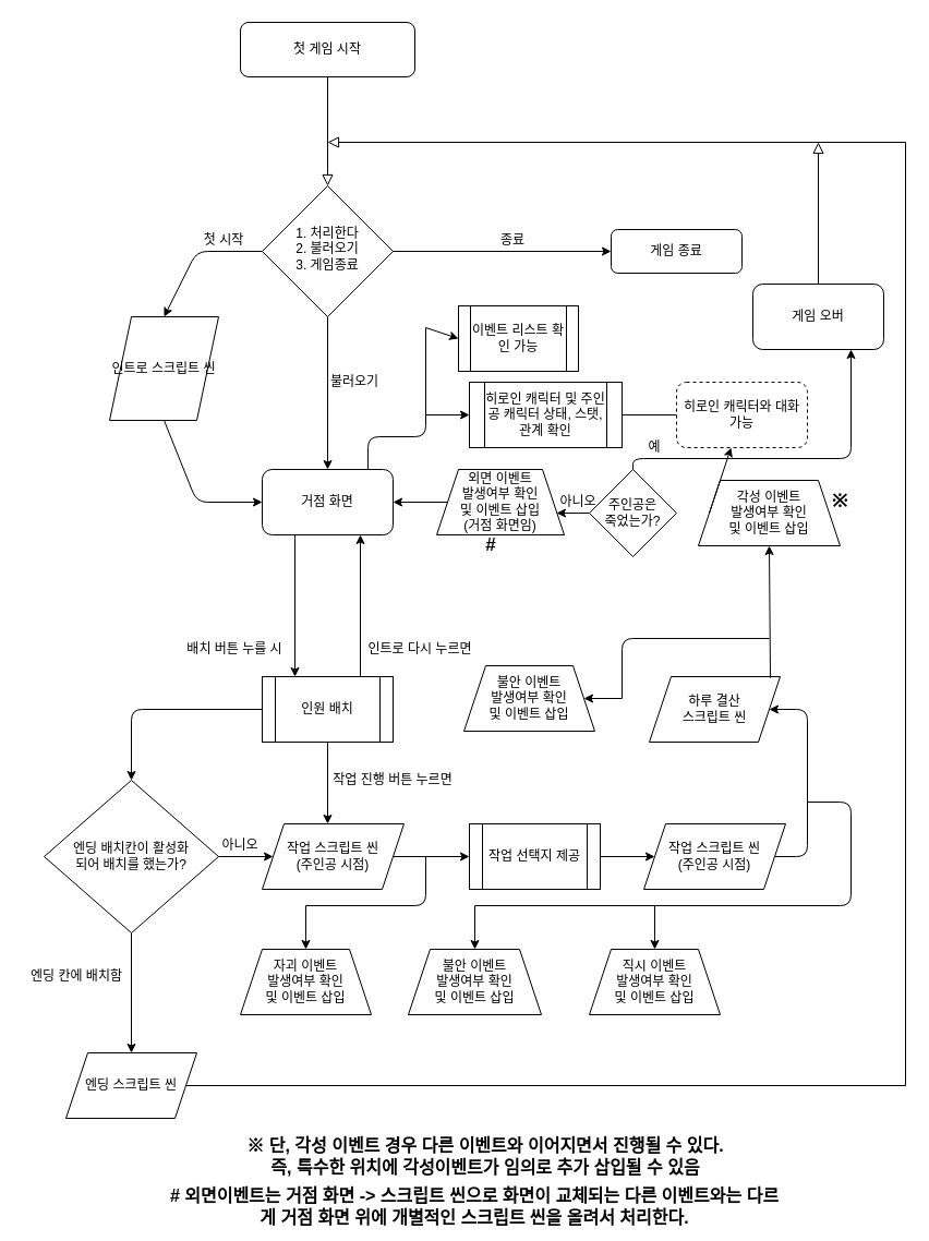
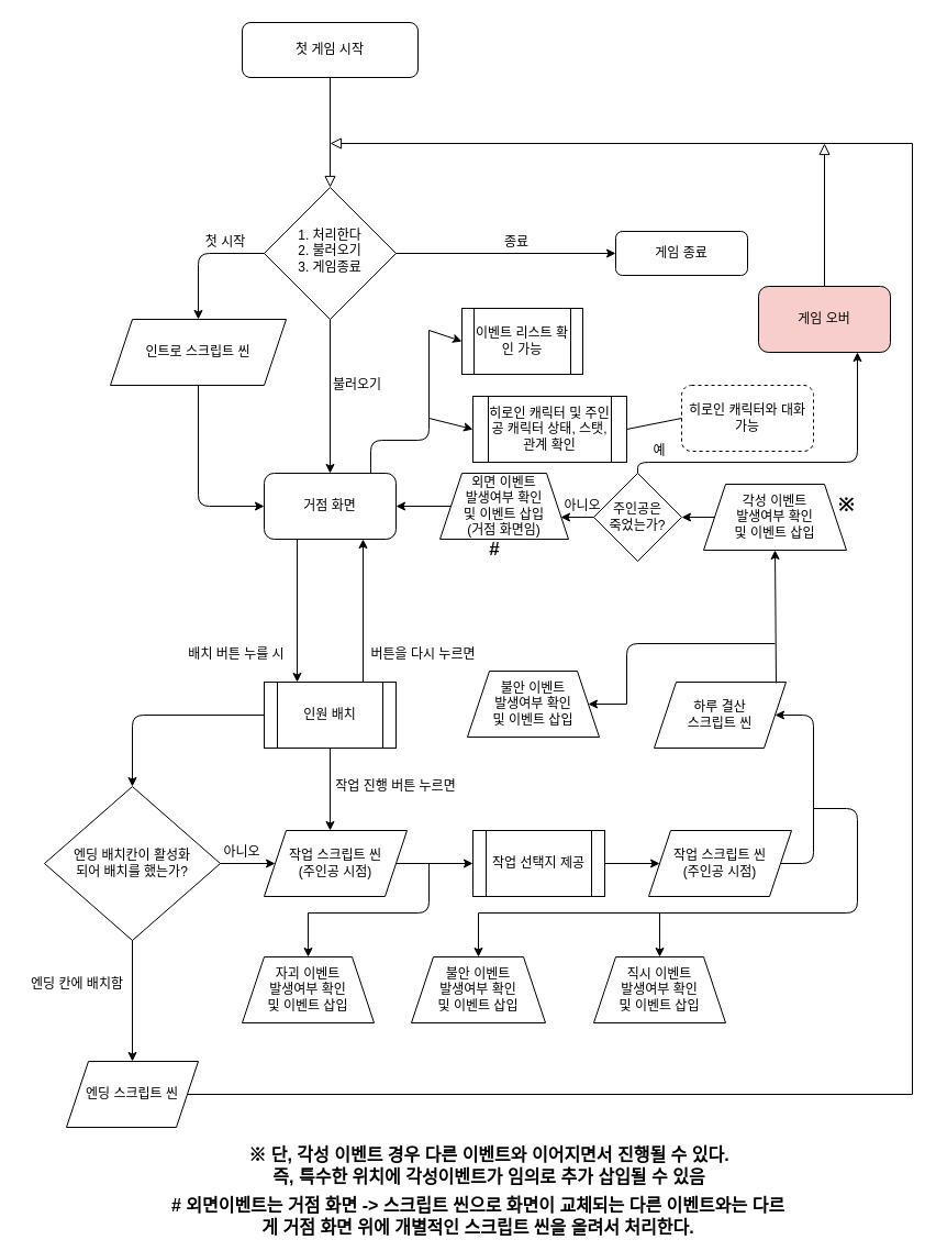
  <mxCell id="0" />
  <mxCell id="1" parent="0" />
  <mxCell id="2" value="" style="rounded=0;html=1;jettySize=auto;orthogonalLoop=1;fontSize=11;endArrow=block;endFill=0;endSize=8;strokeWidth=1;shadow=0;labelBackgroundColor=none;edgeStyle=orthogonalEdgeStyle;" parent="1" source="3" target="4" edge="1"><mxGeometry relative="1" as="geometry" /></mxCell>
  <mxCell id="3" value="첫 게임 시작" style="rounded=1;whiteSpace=wrap;html=1;fontSize=12;glass=0;strokeWidth=1;shadow=0;" parent="1" vertex="1"><mxGeometry x="220" y="20" width="160" height="50" as="geometry" /></mxCell>
  <mxCell id="4" value="1. 처리한다&lt;br&gt;2. 불러오기&lt;br&gt;3. 게임종료" style="rhombus;whiteSpace=wrap;html=1;shadow=0;fontFamily=Helvetica;fontSize=12;align=center;strokeWidth=1;spacing=6;spacingTop=-4;" parent="1" vertex="1"><mxGeometry x="240" y="170" width="120" height="120" as="geometry" /></mxCell>
  <mxCell id="5" value="게임 종료" style="rounded=1;whiteSpace=wrap;html=1;fontSize=12;glass=0;strokeWidth=1;shadow=0;" parent="1" vertex="1"><mxGeometry x="560" y="210" width="120" height="40" as="geometry" /></mxCell>
  <mxCell id="6" value="거점 화면" style="rounded=1;whiteSpace=wrap;html=1;fontSize=12;glass=0;strokeWidth=1;shadow=0;" parent="1" vertex="1"><mxGeometry x="240" y="430" width="120" height="60" as="geometry" /></mxCell>
  <mxCell id="7" value="" style="group" parent="1" vertex="1" connectable="0"><mxGeometry x="450" y="210" width="40" height="20" as="geometry" /></mxCell>
  <mxCell id="8" value="" style="edgeStyle=orthogonalEdgeStyle;rounded=0;orthogonalLoop=1;jettySize=auto;html=1;exitX=1;exitY=0.5;exitDx=0;exitDy=0;entryX=0;entryY=0.5;entryDx=0;entryDy=0;" parent="7" source="4" target="5" edge="1"><mxGeometry relative="1" as="geometry"><mxPoint x="-30" y="-110" as="targetPoint" /></mxGeometry></mxCell>
  <mxCell id="9" value="종료" style="text;html=1;strokeColor=none;fillColor=none;align=center;verticalAlign=middle;whiteSpace=wrap;rounded=0;" parent="7" vertex="1"><mxGeometry width="40" height="20" as="geometry" /></mxCell>
  <mxCell id="10" value="" style="endArrow=classic;html=1;exitX=0.5;exitY=1;exitDx=0;exitDy=0;entryX=0.5;entryY=0;entryDx=0;entryDy=0;" parent="1" source="4" target="6" edge="1"><mxGeometry width="50" height="50" relative="1" as="geometry"><mxPoint x="460" y="360" as="sourcePoint" /><mxPoint x="510" y="310" as="targetPoint" /></mxGeometry></mxCell>
  <mxCell id="11" value="불러오기" style="text;html=1;strokeColor=none;fillColor=none;align=center;verticalAlign=middle;whiteSpace=wrap;rounded=0;" parent="1" vertex="1"><mxGeometry x="300" y="340" width="50" height="20" as="geometry" /></mxCell>
  <mxCell id="12" value="" style="endArrow=classic;html=1;exitX=0;exitY=0.5;exitDx=0;exitDy=0;entryX=0.5;entryY=0;entryDx=0;entryDy=0;" parent="1" source="4" target="28" edge="1"><mxGeometry width="50" height="50" relative="1" as="geometry"><mxPoint x="160" y="250" as="sourcePoint" /><mxPoint x="175" y="290" as="targetPoint" /><Array as="points"><mxPoint x="180" y="230" /></Array></mxGeometry></mxCell>
  <mxCell id="13" value="" style="endArrow=classic;html=1;exitX=0.5;exitY=1;exitDx=0;exitDy=0;entryX=0;entryY=0.5;entryDx=0;entryDy=0;" parent="1" source="28" target="6" edge="1"><mxGeometry width="50" height="50" relative="1" as="geometry"><mxPoint x="175" y="350" as="sourcePoint" /><mxPoint x="510" y="300" as="targetPoint" /><Array as="points"><mxPoint x="180" y="460" /></Array></mxGeometry></mxCell>
  <mxCell id="14" value="첫 시작" style="text;html=1;strokeColor=none;fillColor=none;align=center;verticalAlign=middle;whiteSpace=wrap;rounded=0;" parent="1" vertex="1"><mxGeometry x="180" y="210" width="50" height="20" as="geometry" /></mxCell>
  <mxCell id="15" value="이벤트 리스트 확인 가능" style="shape=process;whiteSpace=wrap;html=1;backgroundOutline=1;" parent="1" vertex="1"><mxGeometry x="420" y="280" width="110" height="60" as="geometry" /></mxCell>
- <mxCell id="16" value="히로인 캐릭터 및 주인공 캐릭터 상태, 스탯, 관계 확인" style="shape=process;whiteSpace=wrap;html=1;backgroundOutline=1;" parent="1" vertex="1"><mxGeometry x="430" y="350" width="140" height="60" as="geometry" /></mxCell>
+ <mxCell id="16" value="히로인 캐릭터 및 주인공 캐릭터 상태, 스탯, 관계 확인" style="shape=process;whiteSpace=wrap;html=1;backgroundOutline=1;" parent="1" vertex="1"><mxGeometry x="430" y="360" width="140" height="60" as="geometry" /></mxCell>
  <mxCell id="17" value="" style="endArrow=none;html=1;exitX=0.808;exitY=0;exitDx=0;exitDy=0;exitPerimeter=0;" parent="1" source="6" edge="1"><mxGeometry width="50" height="50" relative="1" as="geometry"><mxPoint x="460" y="530" as="sourcePoint" /><mxPoint x="390" y="300" as="targetPoint" /><Array as="points"><mxPoint x="337" y="400" /><mxPoint x="390" y="400" /></Array></mxGeometry></mxCell>
  <mxCell id="18" value="" style="endArrow=classic;html=1;entryX=0;entryY=0.5;entryDx=0;entryDy=0;" parent="1" target="15" edge="1"><mxGeometry width="50" height="50" relative="1" as="geometry"><mxPoint x="390" y="300" as="sourcePoint" /><mxPoint x="510" y="480" as="targetPoint" /></mxGeometry></mxCell>
  <mxCell id="19" value="" style="endArrow=classic;html=1;entryX=0;entryY=0.5;entryDx=0;entryDy=0;" parent="1" target="16" edge="1"><mxGeometry width="50" height="50" relative="1" as="geometry"><mxPoint x="390" y="380" as="sourcePoint" /><mxPoint x="440" y="310" as="targetPoint" /></mxGeometry></mxCell>
  <mxCell id="20" value="히로인 캐릭터와 대화 가능" style="rounded=1;whiteSpace=wrap;html=1;dashed=1;" parent="1" vertex="1"><mxGeometry x="620" y="350" width="120" height="60" as="geometry" /></mxCell>
  <mxCell id="21" value="" style="endArrow=none;html=1;entryX=0;entryY=0.5;entryDx=0;entryDy=0;exitX=1;exitY=0.5;exitDx=0;exitDy=0;" parent="1" source="16" target="20" edge="1"><mxGeometry width="50" height="50" relative="1" as="geometry"><mxPoint x="460" y="320" as="sourcePoint" /><mxPoint x="510" y="270" as="targetPoint" /></mxGeometry></mxCell>
  <mxCell id="22" value="" style="endArrow=classic;html=1;exitX=0.25;exitY=1;exitDx=0;exitDy=0;entryX=0.25;entryY=0;entryDx=0;entryDy=0;" edge="1" parent="1" source="6" target="33"><mxGeometry width="50" height="50" relative="1" as="geometry"><mxPoint x="460" y="530" as="sourcePoint" /><mxPoint x="270" y="525" as="targetPoint" /></mxGeometry></mxCell>
  <mxCell id="23" value="" style="endArrow=classic;html=1;entryX=0.75;entryY=1;entryDx=0;entryDy=0;exitX=0.75;exitY=0;exitDx=0;exitDy=0;" edge="1" parent="1" source="33" target="6"><mxGeometry width="50" height="50" relative="1" as="geometry"><mxPoint x="320" y="525" as="sourcePoint" /><mxPoint x="510" y="480" as="targetPoint" /></mxGeometry></mxCell>
- <mxCell id="24" value="인트로 다시 누르면" style="text;html=1;strokeColor=none;fillColor=none;align=center;verticalAlign=middle;whiteSpace=wrap;rounded=0;" vertex="1" parent="1"><mxGeometry x="330" y="585" width="110" height="20" as="geometry" /></mxCell>
+ <mxCell id="24" value="버튼을 다시 누르면" style="text;html=1;strokeColor=none;fillColor=none;align=center;verticalAlign=middle;whiteSpace=wrap;rounded=0;" vertex="1" parent="1"><mxGeometry x="330" y="585" width="110" height="20" as="geometry" /></mxCell>
  <mxCell id="25" value="배치 버튼 누를 시" style="text;html=1;strokeColor=none;fillColor=none;align=center;verticalAlign=middle;whiteSpace=wrap;rounded=0;" vertex="1" parent="1"><mxGeometry x="160" y="585" width="110" height="20" as="geometry" /></mxCell>
  <mxCell id="26" value="" style="endArrow=classic;html=1;exitX=0;exitY=0.5;exitDx=0;exitDy=0;entryX=0.5;entryY=0;entryDx=0;entryDy=0;" edge="1" parent="1" source="33" target="27"><mxGeometry width="50" height="50" relative="1" as="geometry"><mxPoint x="250" y="650" as="sourcePoint" /><mxPoint x="150" y="755" as="targetPoint" /><Array as="points"><mxPoint x="120" y="650" /></Array></mxGeometry></mxCell>
  <mxCell id="27" value="엔딩 배치칸이 활성화&lt;br&gt;되어 배치를 했는가?" style="rhombus;whiteSpace=wrap;html=1;" vertex="1" parent="1"><mxGeometry x="40" y="715" width="160" height="140" as="geometry" /></mxCell>
- <mxCell id="28" value="&lt;span&gt;인트로 스크립트 씬&lt;/span&gt;" style="shape=parallelogram;perimeter=parallelogramPerimeter;whiteSpace=wrap;html=1;fixedSize=1;" vertex="1" parent="1"><mxGeometry x="100" y="290" width="100" height="95" as="geometry" /></mxCell>
+ <mxCell id="28" value="&lt;span&gt;인트로 스크립트 씬&lt;/span&gt;" style="shape=parallelogram;perimeter=parallelogramPerimeter;whiteSpace=wrap;html=1;fixedSize=1;" vertex="1" parent="1"><mxGeometry x="100" y="290" width="160" height="60" as="geometry" /></mxCell>
  <mxCell id="29" value="" style="endArrow=classic;html=1;exitX=0.5;exitY=1;exitDx=0;exitDy=0;" edge="1" parent="1" source="27"><mxGeometry width="50" height="50" relative="1" as="geometry"><mxPoint x="440" y="795" as="sourcePoint" /><mxPoint x="120" y="965" as="targetPoint" /></mxGeometry></mxCell>
  <mxCell id="30" value="엔딩 스크립트 씬" style="shape=parallelogram;perimeter=parallelogramPerimeter;whiteSpace=wrap;html=1;fixedSize=1;" vertex="1" parent="1"><mxGeometry x="60" y="965" width="120" height="60" as="geometry" /></mxCell>
  <mxCell id="31" value="엔딩 칸에 배치함" style="text;html=1;strokeColor=none;fillColor=none;align=center;verticalAlign=middle;whiteSpace=wrap;rounded=0;" vertex="1" parent="1"><mxGeometry y="885" width="100" height="20" as="geometry" x="20" /></mxCell>
  <mxCell id="32" value="작업 스크립트 씬&lt;br&gt;(주인공 시점)" style="shape=parallelogram;perimeter=parallelogramPerimeter;whiteSpace=wrap;html=1;fixedSize=1;" vertex="1" parent="1"><mxGeometry x="240" y="755" width="130" height="60" as="geometry" /></mxCell>
  <mxCell id="33" value="&lt;span&gt;인원 배치&lt;/span&gt;" style="shape=process;whiteSpace=wrap;html=1;backgroundOutline=1;" vertex="1" parent="1"><mxGeometry x="240" y="620" width="120" height="60" as="geometry" /></mxCell>
  <mxCell id="34" value="" style="endArrow=classic;html=1;exitX=0.5;exitY=1;exitDx=0;exitDy=0;" edge="1" parent="1" source="33"><mxGeometry width="50" height="50" relative="1" as="geometry"><mxPoint x="283" y="680" as="sourcePoint" /><mxPoint x="300" y="755" as="targetPoint" /></mxGeometry></mxCell>
  <mxCell id="35" value="" style="endArrow=classic;html=1;exitX=1;exitY=0.5;exitDx=0;exitDy=0;entryX=0;entryY=0.5;entryDx=0;entryDy=0;" edge="1" parent="1" source="27" target="32"><mxGeometry width="50" height="50" relative="1" as="geometry"><mxPoint x="440" y="675" as="sourcePoint" /><mxPoint x="490" y="625" as="targetPoint" /></mxGeometry></mxCell>
  <mxCell id="36" value="작업 진행 버튼 누르면" style="text;html=1;strokeColor=none;fillColor=none;align=center;verticalAlign=middle;whiteSpace=wrap;rounded=0;" vertex="1" parent="1"><mxGeometry x="300" y="705" width="120" height="20" as="geometry" /></mxCell>
  <mxCell id="37" value="아니오" style="text;html=1;strokeColor=none;fillColor=none;align=center;verticalAlign=middle;whiteSpace=wrap;rounded=0;" vertex="1" parent="1"><mxGeometry x="160" y="765" width="120" height="20" as="geometry" /></mxCell>
  <mxCell id="38" value="" style="endArrow=classic;html=1;exitX=1;exitY=0.5;exitDx=0;exitDy=0;entryX=0;entryY=0.5;entryDx=0;entryDy=0;" edge="1" parent="1" source="32" target="39"><mxGeometry width="50" height="50" relative="1" as="geometry"><mxPoint x="440" y="855" as="sourcePoint" /><mxPoint x="430" y="785" as="targetPoint" /></mxGeometry></mxCell>
  <mxCell id="39" value="작업 선택지 제공" style="shape=process;whiteSpace=wrap;html=1;backgroundOutline=1;" vertex="1" parent="1"><mxGeometry x="430" y="755" width="120" height="60" as="geometry" /></mxCell>
  <mxCell id="40" value="" style="endArrow=classic;html=1;exitX=1;exitY=0.5;exitDx=0;exitDy=0;entryX=0;entryY=0.5;entryDx=0;entryDy=0;" edge="1" parent="1" source="39" target="41"><mxGeometry width="50" height="50" relative="1" as="geometry"><mxPoint x="440" y="855" as="sourcePoint" /><mxPoint x="600" y="785" as="targetPoint" /></mxGeometry></mxCell>
  <mxCell id="41" value="&lt;span&gt;작업 스크립트 씬&lt;/span&gt;&lt;br&gt;&lt;span&gt;(주인공 시점)&lt;/span&gt;" style="shape=parallelogram;perimeter=parallelogramPerimeter;whiteSpace=wrap;html=1;fixedSize=1;" vertex="1" parent="1"><mxGeometry x="590" y="755" width="130" height="60" as="geometry" /></mxCell>
  <mxCell id="42" value="자괴 이벤트&lt;br&gt;발생여부 확인&lt;br&gt;및 이벤트 삽입" style="shape=trapezoid;perimeter=trapezoidPerimeter;whiteSpace=wrap;html=1;fixedSize=1;" vertex="1" parent="1"><mxGeometry x="220" y="870" width="120" height="60" as="geometry" /></mxCell>
  <mxCell id="43" value="불안 이벤트&lt;br&gt;발생여부 확인&lt;br&gt;및 이벤트 삽입" style="shape=trapezoid;perimeter=trapezoidPerimeter;whiteSpace=wrap;html=1;fixedSize=1;" vertex="1" parent="1"><mxGeometry x="374" y="870" width="122" height="60" as="geometry" /></mxCell>
  <mxCell id="44" value="직시 이벤트&lt;br&gt;발생여부 확인&lt;br&gt;및 이벤트 삽입" style="shape=trapezoid;perimeter=trapezoidPerimeter;whiteSpace=wrap;html=1;fixedSize=1;" vertex="1" parent="1"><mxGeometry x="540" y="870" width="120" height="60" as="geometry" /></mxCell>
  <mxCell id="45" value="" style="endArrow=none;html=1;" edge="1" parent="1"><mxGeometry width="50" height="50" relative="1" as="geometry"><mxPoint x="435" y="830" as="sourcePoint" /><mxPoint x="740" y="735" as="targetPoint" /><Array as="points"><mxPoint x="780" y="830" /><mxPoint x="780" y="735" /></Array></mxGeometry></mxCell>
  <mxCell id="46" value="" style="endArrow=classic;html=1;entryX=0.5;entryY=0;entryDx=0;entryDy=0;" edge="1" parent="1" target="42"><mxGeometry width="50" height="50" relative="1" as="geometry"><mxPoint x="280" y="830" as="sourcePoint" /><mxPoint x="490" y="780" as="targetPoint" /></mxGeometry></mxCell>
  <mxCell id="47" value="" style="endArrow=classic;html=1;entryX=0.5;entryY=0;entryDx=0;entryDy=0;" edge="1" parent="1" target="44"><mxGeometry width="50" height="50" relative="1" as="geometry"><mxPoint x="600" y="830" as="sourcePoint" /><mxPoint x="310" y="900" as="targetPoint" /></mxGeometry></mxCell>
  <mxCell id="48" value="" style="endArrow=classic;html=1;entryX=0.5;entryY=0;entryDx=0;entryDy=0;" edge="1" parent="1" target="43"><mxGeometry width="50" height="50" relative="1" as="geometry"><mxPoint x="435" y="830" as="sourcePoint" /><mxPoint x="300" y="890" as="targetPoint" /></mxGeometry></mxCell>
  <mxCell id="49" value="" style="rounded=0;html=1;jettySize=auto;orthogonalLoop=1;fontSize=11;endArrow=block;endFill=0;endSize=8;strokeWidth=1;shadow=0;labelBackgroundColor=none;edgeStyle=orthogonalEdgeStyle;exitX=1;exitY=0.5;exitDx=0;exitDy=0;" edge="1" parent="1" source="30"><mxGeometry relative="1" as="geometry"><mxPoint x="310" y="80" as="sourcePoint" /><mxPoint x="300" y="130" as="targetPoint" /><Array as="points"><mxPoint x="830" y="995" /><mxPoint x="830" y="130" /></Array></mxGeometry></mxCell>
  <mxCell id="50" value="" style="endArrow=none;html=1;" edge="1" parent="1"><mxGeometry width="50" height="50" relative="1" as="geometry"><mxPoint x="390" y="785" as="sourcePoint" /><mxPoint x="280" y="830" as="targetPoint" /><Array as="points"><mxPoint x="390" y="830" /></Array></mxGeometry></mxCell>
  <mxCell id="51" value="하루 결산&lt;br&gt;스크립트 씬" style="shape=parallelogram;perimeter=parallelogramPerimeter;whiteSpace=wrap;html=1;fixedSize=1;" vertex="1" parent="1"><mxGeometry x="595" y="620" width="120" height="60" as="geometry" /></mxCell>
  <mxCell id="52" value="" style="endArrow=classic;html=1;entryX=1;entryY=0.5;entryDx=0;entryDy=0;exitX=1;exitY=0.5;exitDx=0;exitDy=0;" edge="1" parent="1" source="41" target="51"><mxGeometry width="50" height="50" relative="1" as="geometry"><mxPoint x="110" y="745" as="sourcePoint" /><mxPoint x="160" y="695" as="targetPoint" /><Array as="points"><mxPoint x="740" y="785" /><mxPoint x="740" y="650" /></Array></mxGeometry></mxCell>
  <mxCell id="53" value="&lt;span&gt;불안 이벤트&lt;/span&gt;&lt;br&gt;&lt;span&gt;발생여부 확인&lt;/span&gt;&lt;br&gt;&lt;span&gt;및 이벤트 삽입&lt;/span&gt;" style="shape=trapezoid;perimeter=trapezoidPerimeter;whiteSpace=wrap;html=1;fixedSize=1;" vertex="1" parent="1"><mxGeometry x="425" y="610" width="120" height="60" as="geometry" /></mxCell>
  <mxCell id="54" value="&lt;span&gt;외면 이벤트&lt;/span&gt;&lt;br&gt;&lt;span&gt;발생여부 확인&lt;br&gt;및 이벤트 삽입&lt;br&gt;(거점 화면임)&lt;br&gt;&lt;/span&gt;" style="shape=trapezoid;perimeter=trapezoidPerimeter;whiteSpace=wrap;html=1;fixedSize=1;" vertex="1" parent="1"><mxGeometry x="400" y="430" width="117" height="60" as="geometry" /></mxCell>
  <mxCell id="55" value="&lt;span&gt;각성 이벤트&lt;/span&gt;&lt;br&gt;&lt;span&gt;발생여부 확인&lt;/span&gt;&lt;br&gt;&lt;span&gt;및 이벤트 삽입&lt;/span&gt;" style="shape=trapezoid;perimeter=trapezoidPerimeter;whiteSpace=wrap;html=1;fixedSize=1;" vertex="1" parent="1"><mxGeometry x="640" y="440" width="130" height="60" as="geometry" /></mxCell>
  <mxCell id="56" value="" style="endArrow=classic;html=1;entryX=0.5;entryY=1;entryDx=0;entryDy=0;exitX=0.925;exitY=0.017;exitDx=0;exitDy=0;exitPerimeter=0;" edge="1" parent="1" source="51" target="55"><mxGeometry width="50" height="50" relative="1" as="geometry"><mxPoint x="705" y="565" as="sourcePoint" /><mxPoint x="490" y="510" as="targetPoint" /></mxGeometry></mxCell>
  <mxCell id="57" value="" style="endArrow=none;html=1;" edge="1" parent="1"><mxGeometry width="50" height="50" relative="1" as="geometry"><mxPoint x="570" y="640" as="sourcePoint" /><mxPoint x="705" y="585" as="targetPoint" /><Array as="points"><mxPoint x="570" y="585" /></Array></mxGeometry></mxCell>
  <mxCell id="58" value="" style="endArrow=classic;html=1;entryX=1;entryY=0.5;entryDx=0;entryDy=0;" edge="1" parent="1" target="53"><mxGeometry width="50" height="50" relative="1" as="geometry"><mxPoint x="570" y="640" as="sourcePoint" /><mxPoint x="610" y="595" as="targetPoint" /></mxGeometry></mxCell>
  <mxCell id="59" value="주인공은&lt;br&gt;죽었는가?" style="rhombus;whiteSpace=wrap;html=1;" vertex="1" parent="1"><mxGeometry x="540" y="430" width="80" height="80" as="geometry" /></mxCell>
- <mxCell id="60" value="" style="endArrow=classic;html=1;exitX=0;exitY=0.5;exitDx=0;exitDy=0;" edge="1" parent="1" source="55" target="20"><mxGeometry width="50" height="50" relative="1" as="geometry"><mxPoint x="440" y="400" as="sourcePoint" /><mxPoint x="490" y="350" as="targetPoint" /></mxGeometry></mxCell>
+ <mxCell id="60" value="" style="endArrow=classic;html=1;exitX=0;exitY=0.5;exitDx=0;exitDy=0;entryX=1;entryY=0.5;entryDx=0;entryDy=0;" edge="1" parent="1" source="55" target="59"><mxGeometry width="50" height="50" relative="1" as="geometry"><mxPoint x="440" y="400" as="sourcePoint" /><mxPoint x="490" y="350" as="targetPoint" /></mxGeometry></mxCell>
  <mxCell id="61" value="" style="endArrow=classic;html=1;exitX=0;exitY=0.5;exitDx=0;exitDy=0;entryX=1;entryY=0.5;entryDx=0;entryDy=0;" edge="1" parent="1" source="54" target="6"><mxGeometry width="50" height="50" relative="1" as="geometry"><mxPoint x="440" y="400" as="sourcePoint" /><mxPoint x="490" y="350" as="targetPoint" /></mxGeometry></mxCell>
  <mxCell id="62" value="" style="endArrow=classic;html=1;exitX=0;exitY=0.5;exitDx=0;exitDy=0;" edge="1" parent="1" source="59"><mxGeometry width="50" height="50" relative="1" as="geometry"><mxPoint x="660" y="480" as="sourcePoint" /><mxPoint x="510" y="470" as="targetPoint" /></mxGeometry></mxCell>
  <mxCell id="63" value="아니오" style="text;html=1;strokeColor=none;fillColor=none;align=center;verticalAlign=middle;whiteSpace=wrap;rounded=0;" vertex="1" parent="1"><mxGeometry x="510" y="450" width="40" height="20" as="geometry" /></mxCell>
- <mxCell id="64" value="게임 오버" style="rounded=1;whiteSpace=wrap;html=1;" vertex="1" parent="1"><mxGeometry x="690" y="260" width="120" height="60" as="geometry" /></mxCell>
+ <mxCell id="64" value="게임 오버" style="rounded=1;whiteSpace=wrap;html=1;fillColor=#f8cecc;" vertex="1" parent="1"><mxGeometry x="690" y="260" width="120" height="60" as="geometry" /></mxCell>
  <mxCell id="65" value="" style="endArrow=classic;html=1;entryX=0.75;entryY=1;entryDx=0;entryDy=0;exitX=0.5;exitY=0;exitDx=0;exitDy=0;" edge="1" parent="1" source="59" target="64"><mxGeometry width="50" height="50" relative="1" as="geometry"><mxPoint x="390" y="450" as="sourcePoint" /><mxPoint x="440" y="400" as="targetPoint" /><Array as="points"><mxPoint x="580" y="420" /><mxPoint x="780" y="420" /></Array></mxGeometry></mxCell>
  <mxCell id="66" value="" style="rounded=0;html=1;jettySize=auto;orthogonalLoop=1;fontSize=11;endArrow=block;endFill=0;endSize=8;strokeWidth=1;shadow=0;labelBackgroundColor=none;edgeStyle=orthogonalEdgeStyle;exitX=0.5;exitY=0;exitDx=0;exitDy=0;" edge="1" parent="1" source="64"><mxGeometry relative="1" as="geometry"><mxPoint x="310" y="80" as="sourcePoint" /><mxPoint x="750" y="130" as="targetPoint" /></mxGeometry></mxCell>
  <mxCell id="67" value="&lt;b&gt;&lt;font style=&quot;font-size: 16px&quot;&gt;※ 단, 각성 이벤트 경우 다른 이벤트와 이어지면서 진행될 수 있다.&lt;br&gt;즉, 특수한 위치에 각성이벤트가 임의로 추가 삽입될 수 있음&lt;br&gt;&lt;/font&gt;&lt;/b&gt;" style="text;html=1;strokeColor=none;fillColor=none;align=center;verticalAlign=middle;whiteSpace=wrap;rounded=0;" vertex="1" parent="1"><mxGeometry x="190" y="1050" width="510" height="20" as="geometry" /></mxCell>
  <mxCell id="68" value="예" style="text;html=1;strokeColor=none;fillColor=none;align=center;verticalAlign=middle;whiteSpace=wrap;rounded=0;" vertex="1" parent="1"><mxGeometry x="580" y="400" width="40" height="20" as="geometry" /></mxCell>
  <mxCell id="69" value="&lt;b&gt;&lt;font style=&quot;font-size: 17px&quot;&gt;※&lt;/font&gt;&lt;/b&gt;" style="text;html=1;strokeColor=none;fillColor=none;align=center;verticalAlign=middle;whiteSpace=wrap;rounded=0;" vertex="1" parent="1"><mxGeometry x="750" y="450" width="40" height="20" as="geometry" /></mxCell>
  <mxCell id="70" value="&lt;b&gt;&lt;font style=&quot;font-size: 17px&quot;&gt;#&lt;/font&gt;&lt;/b&gt;" style="text;html=1;strokeColor=none;fillColor=none;align=center;verticalAlign=middle;whiteSpace=wrap;rounded=0;" vertex="1" parent="1"><mxGeometry x="430" y="490" width="40" height="20" as="geometry" /></mxCell>
  <mxCell id="71" value="&lt;b&gt;&lt;font style=&quot;font-size: 16px&quot;&gt;# 외면이벤트는 거점 화면 -&amp;gt; 스크립트 씬으로 화면이 교체되는 다른 이벤트와는 다르게 거점 화면 위에 개별적인 스크립트 씬을 올려서 처리한다.&lt;br&gt;&lt;/font&gt;&lt;/b&gt;" style="text;html=1;strokeColor=none;fillColor=none;align=center;verticalAlign=middle;whiteSpace=wrap;rounded=0;" vertex="1" parent="1"><mxGeometry x="150" y="1096" width="570" height="20" as="geometry" /></mxCell>
